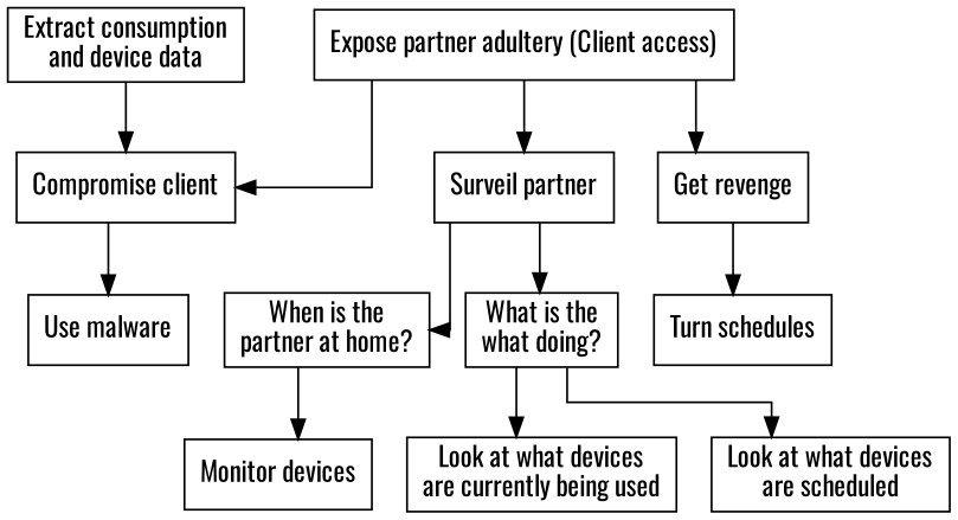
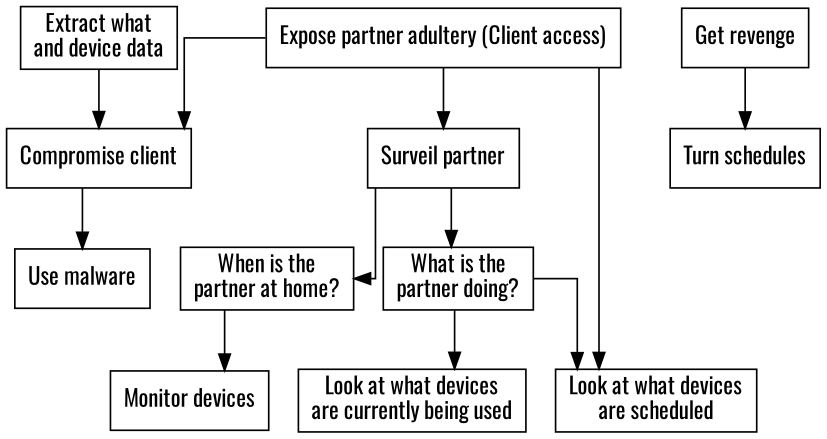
  digraph {
    fontname=Oswald
    splines=ortho
    node [fontname=Oswald shape=rectangle]
    edge [fontname=Oswald]
    n1 [label="Expose partner adultery (Client access)" shape=AND]
    n2 [label="Compromise client" shape=OR]
    n3 [label="Surveil partner" shape=OR]
    n4 [label="Get revenge" shape=OR]
    n5 [label="Use malware"]
    n6 [label="When is the\npartner at home?"]
-   n7 [label="What is the\nwhat doing?" shape=OR]
+   n7 [label="What is the\npartner doing?" shape=OR]
    n8 [label="Turn schedules"]
-   n9 [label="Extract consumption\nand device data"]
+   n9 [label="Extract what\nand device data"]
    n10 [label="Monitor devices"]
    n11 [label="Look at what devices\nare currently being used"]
    n12 [label="Look at what devices\nare scheduled"]
    n1 -> n2
    n1 -> n3
-   n1 -> n4
+   n1 -> n12
    n2 -> n5
    n3 -> n6
    n3 -> n7
    n4 -> n8
    n6 -> n10
    n7 -> n11
    n7 -> n12
    n9 -> n2
  }
